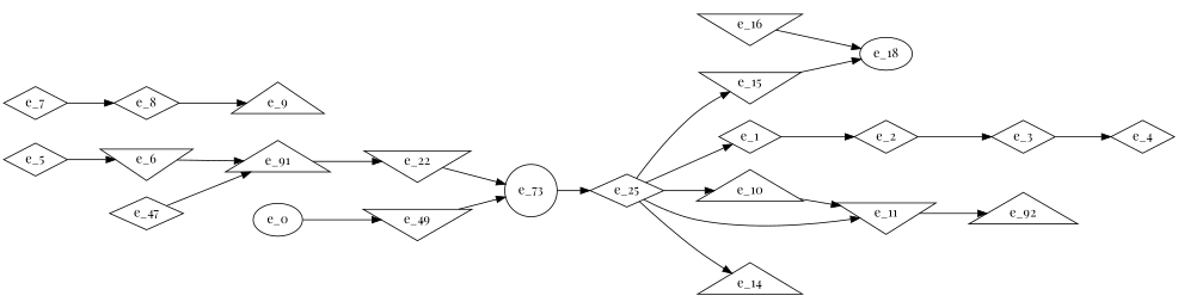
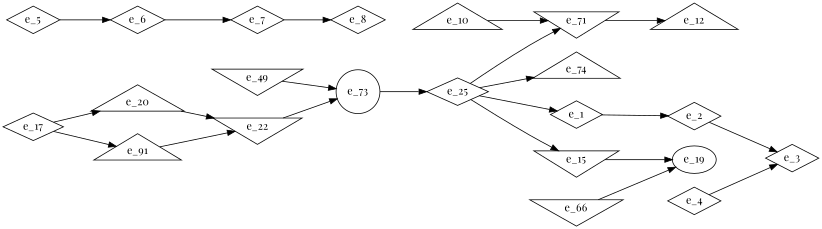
  digraph {
    fontname="Playfair Display"
    rankdir=LR
    node [fontname="Playfair Display" shape=diamond]
    edge [fontname="Playfair Display"]
    n1 [label=e_49 shape=invtriangle]
    n2 [label=e_73 shape=circle]
-   e_0 [shape=""]
    e_1
    e_2
    e_3
    e_4
    e_5
-   e_6 [shape=invtriangle]
+   e_6
    e_7
    e_8
-   e_9 [shape=triangle]
    e_10 [shape=triangle]
-   e_11 [shape=invtriangle]
-   e_12 [shape=triangle label=e_92]
-   e_16 [shape=invtriangle]
-   e_18 [shape=""]
-   e_14 [shape=triangle]
+   e_11 [shape=invtriangle label=e_71]
+   e_12 [shape=triangle]
+   e_16 [shape=invtriangle label=e_66]
+   e_18 [label=e_19 shape=""]
+   e_14 [shape=triangle label=e_74]
    e_15 [shape=invtriangle]
-   e_17 [label=e_47]
+   e_20 [shape=triangle]
+   e_17
    n22 [label=e_91 shape=triangle]
    e_22 [shape=invtriangle]
    n24 [label=e_25]
    n1 -> n2
    n2 -> n24
-   e_0 -> n1
    e_1 -> e_2
    e_2 -> e_3
-   e_3 -> e_4
+   e_4 -> e_3
    e_5 -> e_6
-   e_6 -> n22
+   e_6 -> e_7
    e_7 -> e_8
-   e_8 -> e_9
    e_10 -> e_11
    e_11 -> e_12
    e_16 -> e_18
    e_15 -> e_18
+   e_20 -> e_22
+   e_17 -> e_20
    e_17 -> n22
    n22 -> e_22
    e_22 -> n2
    n24 -> e_1
-   n24 -> e_10
    n24 -> e_11
    n24 -> e_14
    n24 -> e_15
  }
